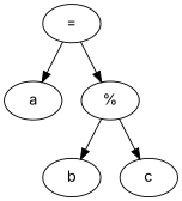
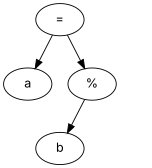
  digraph {
    fontname=Inter
    node [fontname=Inter]
    edge [fontname=Inter]
    n1 [label="="]
    n2 [label=a]
    n3 [label="%"]
    n4 [label=b]
-   n5 [label=c]
    n1 -> n2
    n1 -> n3
    n3 -> n4
-   n3 -> n5
  }
